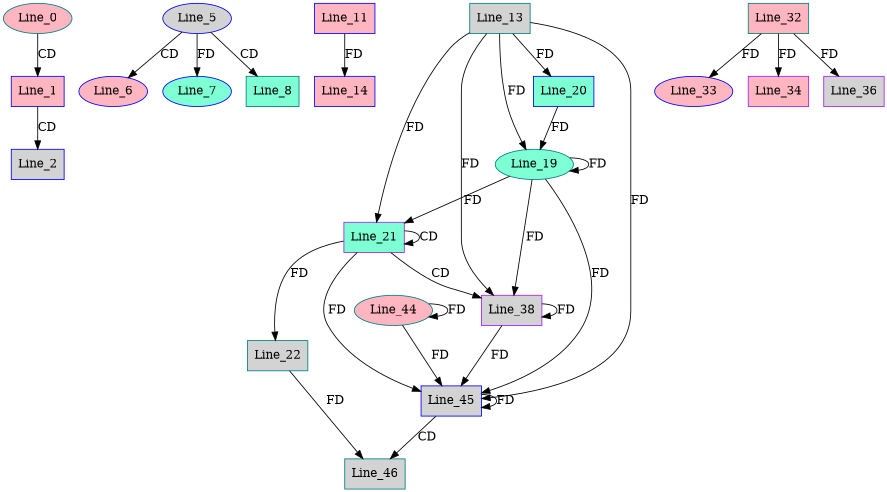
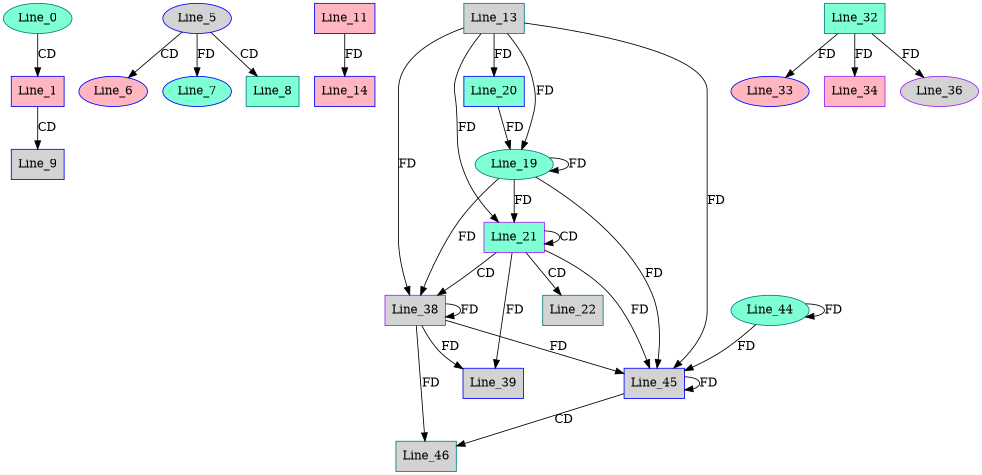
  digraph {
    node [color=blue fillcolor=lightgrey shape=box style=filled]
-   Line_0 [color=teal fillcolor=lightpink shape=ellipse]
+   Line_0 [color=teal fillcolor=aquamarine shape=ellipse]
    Line_1 [fillcolor=lightpink]
-   Line_2
+   Line_2 [label=Line_9]
    Line_5 [shape=ellipse]
    Line_6 [fillcolor=lightpink shape=ellipse]
    Line_7 [fillcolor=aquamarine shape=ellipse]
    Line_8 [color=teal fillcolor=aquamarine]
    Line_11 [fillcolor=lightpink]
    n9 [fillcolor=lightpink label=Line_14]
    Line_13 [color=teal]
    Line_19 [color=teal fillcolor=aquamarine shape=ellipse]
    Line_20 [fillcolor=aquamarine]
    Line_21 [color=purple fillcolor=aquamarine]
    Line_38 [color=purple]
    Line_45
    Line_22 [color=teal]
+   Line_39
    Line_46 [color=teal]
-   Line_32 [color=teal fillcolor=lightpink]
+   Line_32 [color=teal fillcolor=aquamarine]
    Line_33 [fillcolor=lightpink shape=ellipse]
    Line_34 [color=purple fillcolor=lightpink]
-   Line_36 [color=purple]
-   Line_44 [color=teal fillcolor=lightpink shape=ellipse]
+   Line_36 [color=purple shape=ellipse]
+   Line_44 [color=teal fillcolor=aquamarine shape=ellipse]
    Line_0 -> Line_1 [label=CD]
    Line_1 -> Line_2 [label=CD]
    Line_5 -> Line_6 [label=CD]
    Line_5 -> Line_7 [label=FD]
    Line_5 -> Line_8 [label=CD]
    Line_11 -> n9 [label=FD]
    Line_13 -> Line_19 [label=FD]
    Line_13 -> Line_20 [label=FD]
    Line_13 -> Line_21 [label=FD]
    Line_13 -> Line_38 [label=FD]
    Line_13 -> Line_45 [label=FD]
    Line_19 -> Line_19 [label=FD]
    Line_19 -> Line_21 [label=FD]
    Line_19 -> Line_38 [label=FD]
    Line_19 -> Line_45 [label=FD]
    Line_20 -> Line_19 [label=FD]
    Line_21 -> Line_21 [label=CD]
    Line_21 -> Line_38 [label=CD]
    Line_21 -> Line_45 [label=FD]
-   Line_21 -> Line_22 [label=FD]
+   Line_21 -> Line_22 [label=CD]
+   Line_21 -> Line_39 [label=FD]
    Line_38 -> Line_38 [label=FD]
    Line_38 -> Line_45 [label=FD]
-   Line_22 -> Line_46 [label=FD]
+   Line_38 -> Line_39 [label=FD]
+   Line_38 -> Line_46 [label=FD]
    Line_45 -> Line_45 [label=FD]
    Line_45 -> Line_46 [label=CD]
    Line_32 -> Line_33 [label=FD]
    Line_32 -> Line_34 [label=FD]
    Line_32 -> Line_36 [label=FD]
    Line_44 -> Line_45 [label=FD]
    Line_44 -> Line_44 [label=FD]
  }
